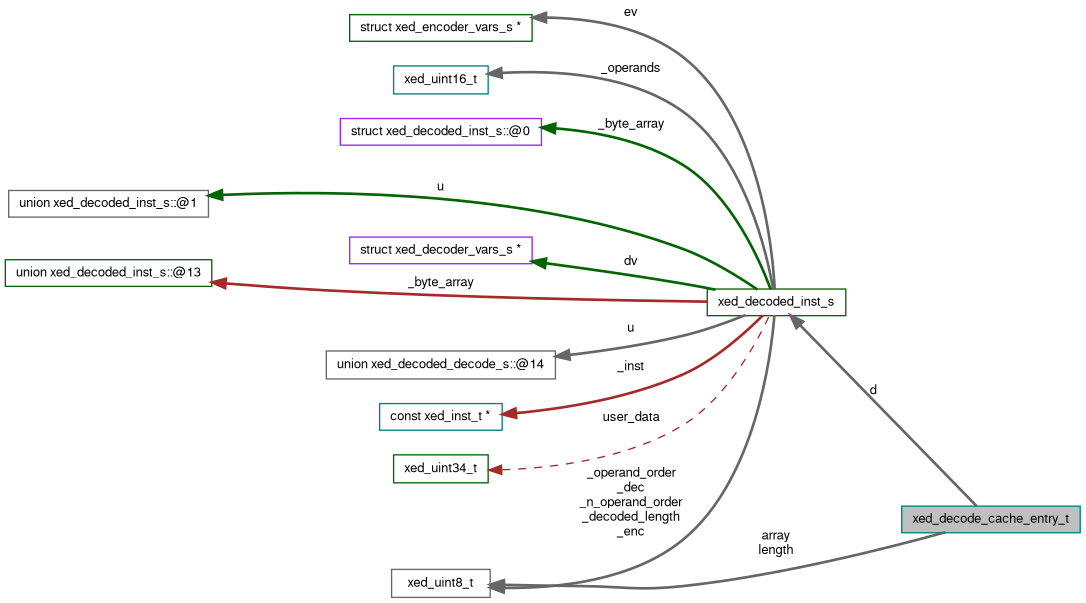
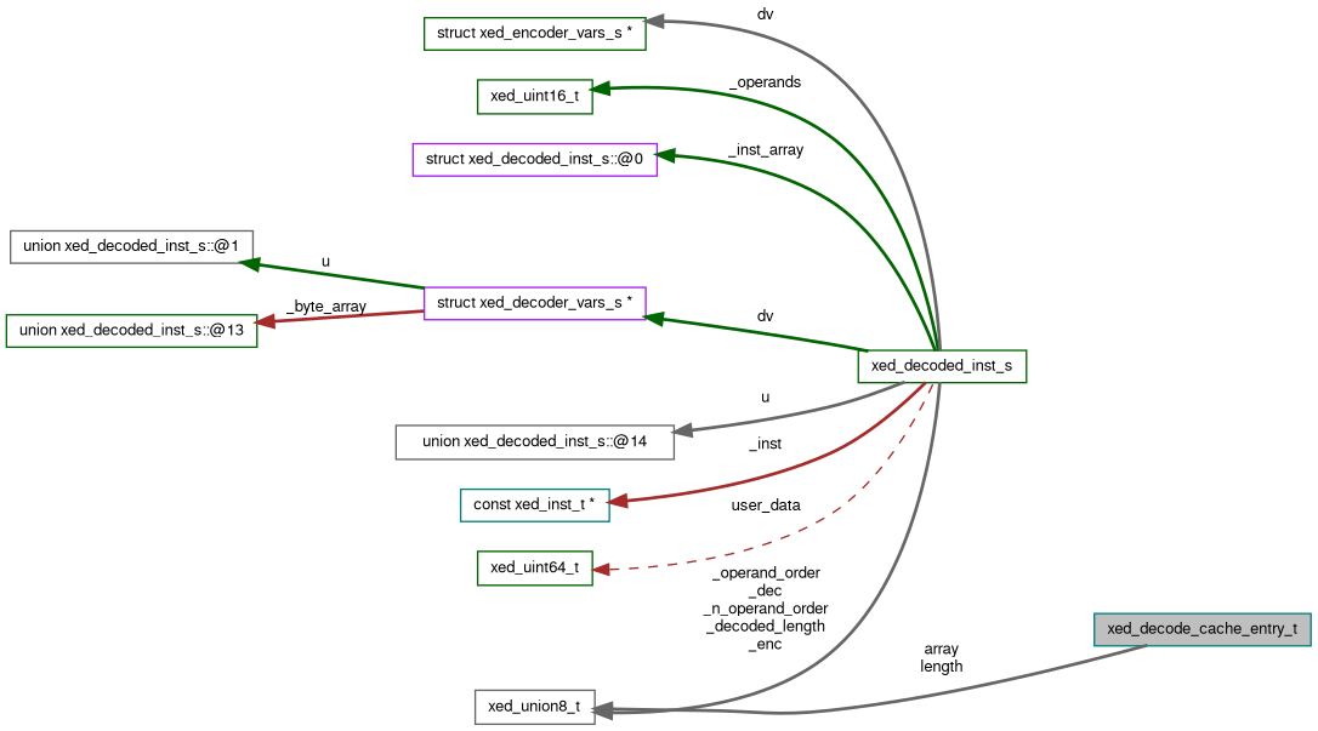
  digraph {
    rankdir=LR
    node [color=darkgreen fontname=FreeSans fontsize=10 shape=record]
    edge [color=gray40 dir=back fontname=FreeSans fontsize=10 labelfontname=FreeSans labelfontsize=10 style=bold]
    n1 [color=teal fillcolor=grey75 fontcolor=black height=0.2 label=xed_decode_cache_entry_t style=filled width=0.4]
    n2 [height=0.2 label=xed_decoded_inst_s width=0.4]
-   n3 [color=teal height=0.2 label=xed_uint16_t width=0.4]
+   n3 [height=0.2 label=xed_uint16_t width=0.4]
    n4 [color=purple height=0.2 label="struct xed_decoded_inst_s::@0" width=0.4]
    n5 [color=gray40 height=0.2 label="union xed_decoded_inst_s::@1" width=0.4]
    n6 [height=0.2 label="union xed_decoded_inst_s::@13" width=0.4]
-   n7 [color=gray40 height=0.2 label="union xed_decoded_decode_s::@14" width=0.4]
+   n7 [color=gray40 height=0.2 label="union xed_decoded_inst_s::@14" width=0.4]
    n8 [color=purple height=0.2 label="struct xed_decoder_vars_s *" width=0.4]
    n9 [color=teal height=0.2 label="const xed_inst_t *" width=0.4]
-   n10 [color=gray40 height=0.2 label=xed_uint8_t width=0.4]
-   n11 [height=0.2 label=xed_uint34_t width=0.4]
+   n10 [color=gray40 height=0.2 label=xed_union8_t width=0.4]
+   n11 [height=0.2 label=xed_uint64_t width=0.4]
    n12 [height=0.2 label="struct xed_encoder_vars_s *" width=0.4]
-   n2 -> n1 [label=d]
-   n3 -> n2 [label=_operands]
-   n4 -> n2 [color=darkgreen label=_byte_array]
-   n5 -> n2 [color=darkgreen label=u]
-   n6 -> n2 [color=brown label=_byte_array]
+   n3 -> n2 [color=darkgreen label=_operands]
+   n4 -> n2 [color=darkgreen label=_inst_array]
+   n5 -> n8 [color=darkgreen label=u]
+   n6 -> n8 [color=brown label=_byte_array]
    n7 -> n2 [label=u]
    n8 -> n2 [color=darkgreen label=dv]
    n9 -> n2 [color=brown label=_inst]
    n10 -> n1 [label="array\nlength"]
    n10 -> n2 [label="_operand_order\n_dec\n_n_operand_order\n_decoded_length\n_enc"]
    n11 -> n2 [color=brown label=user_data style=dashed]
-   n12 -> n2 [label=ev]
+   n12 -> n2 [label=dv]
  }
